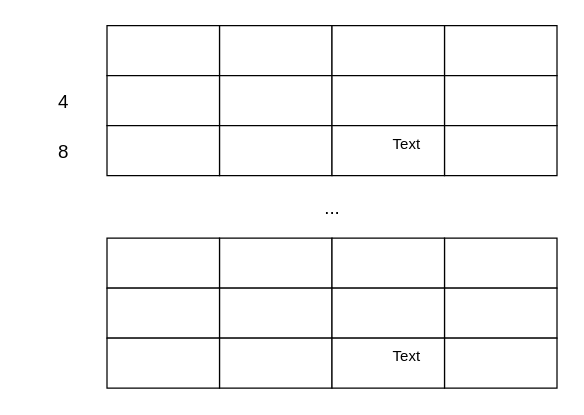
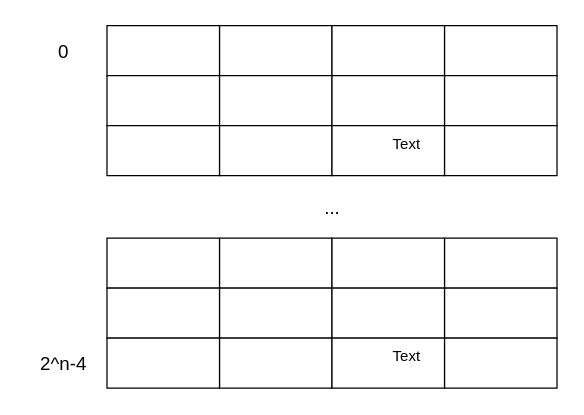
  <mxCell id="0" />
  <mxCell id="1" parent="0" />
  <mxCell id="2" value="" style="rounded=0;whiteSpace=wrap;html=1;" vertex="1" parent="1"><mxGeometry x="175" y="20" width="90" height="40" as="geometry" /></mxCell>
  <mxCell id="3" value="" style="rounded=0;whiteSpace=wrap;html=1;" vertex="1" parent="1"><mxGeometry x="85" y="20" width="90" height="40" as="geometry" /></mxCell>
  <mxCell id="4" value="" style="rounded=0;whiteSpace=wrap;html=1;" vertex="1" parent="1"><mxGeometry x="355" y="20" width="90" height="40" as="geometry" /></mxCell>
  <mxCell id="5" value="" style="rounded=0;whiteSpace=wrap;html=1;" vertex="1" parent="1"><mxGeometry x="265" y="20" width="90" height="40" as="geometry" /></mxCell>
  <mxCell id="6" value="" style="rounded=0;whiteSpace=wrap;html=1;" vertex="1" parent="1"><mxGeometry x="175" y="60" width="90" height="40" as="geometry" /></mxCell>
  <mxCell id="7" value="" style="rounded=0;whiteSpace=wrap;html=1;" vertex="1" parent="1"><mxGeometry x="85" y="60" width="90" height="40" as="geometry" /></mxCell>
  <mxCell id="8" value="" style="rounded=0;whiteSpace=wrap;html=1;" vertex="1" parent="1"><mxGeometry x="355" y="60" width="90" height="40" as="geometry" /></mxCell>
  <mxCell id="9" value="" style="rounded=0;whiteSpace=wrap;html=1;" vertex="1" parent="1"><mxGeometry x="265" y="60" width="90" height="40" as="geometry" /></mxCell>
  <mxCell id="10" value="" style="rounded=0;whiteSpace=wrap;html=1;" vertex="1" parent="1"><mxGeometry x="175" y="100" width="90" height="40" as="geometry" /></mxCell>
  <mxCell id="11" value="" style="rounded=0;whiteSpace=wrap;html=1;" vertex="1" parent="1"><mxGeometry x="85" y="100" width="90" height="40" as="geometry" /></mxCell>
  <mxCell id="12" value="" style="rounded=0;whiteSpace=wrap;html=1;" vertex="1" parent="1"><mxGeometry x="355" y="100" width="90" height="40" as="geometry" /></mxCell>
  <mxCell id="13" value="" style="rounded=0;whiteSpace=wrap;html=1;" vertex="1" parent="1"><mxGeometry x="265" y="100" width="90" height="40" as="geometry" /></mxCell>
  <mxCell id="14" value="Text" style="text;html=1;strokeColor=none;fillColor=none;align=center;verticalAlign=middle;whiteSpace=wrap;rounded=0;" vertex="1" parent="1"><mxGeometry x="295" y="100" width="60" height="30" as="geometry" /></mxCell>
  <mxCell id="15" value="..." style="text;html=1;align=center;verticalAlign=middle;resizable=0;points=[];autosize=1;strokeColor=none;fillColor=none;fontSize=15;" vertex="1" parent="1"><mxGeometry x="245" y="150" width="40" height="30" as="geometry" /></mxCell>
  <mxCell id="16" value="" style="rounded=0;whiteSpace=wrap;html=1;" vertex="1" parent="1"><mxGeometry x="175" y="190" width="90" height="40" as="geometry" /></mxCell>
  <mxCell id="17" value="" style="rounded=0;whiteSpace=wrap;html=1;" vertex="1" parent="1"><mxGeometry x="85" y="190" width="90" height="40" as="geometry" /></mxCell>
  <mxCell id="18" value="" style="rounded=0;whiteSpace=wrap;html=1;" vertex="1" parent="1"><mxGeometry x="355" y="190" width="90" height="40" as="geometry" /></mxCell>
  <mxCell id="19" value="" style="rounded=0;whiteSpace=wrap;html=1;" vertex="1" parent="1"><mxGeometry x="265" y="190" width="90" height="40" as="geometry" /></mxCell>
  <mxCell id="20" value="" style="rounded=0;whiteSpace=wrap;html=1;" vertex="1" parent="1"><mxGeometry x="175" y="230" width="90" height="40" as="geometry" /></mxCell>
  <mxCell id="21" value="" style="rounded=0;whiteSpace=wrap;html=1;" vertex="1" parent="1"><mxGeometry x="85" y="230" width="90" height="40" as="geometry" /></mxCell>
  <mxCell id="22" value="" style="rounded=0;whiteSpace=wrap;html=1;" vertex="1" parent="1"><mxGeometry x="355" y="230" width="90" height="40" as="geometry" /></mxCell>
  <mxCell id="23" value="" style="rounded=0;whiteSpace=wrap;html=1;" vertex="1" parent="1"><mxGeometry x="265" y="230" width="90" height="40" as="geometry" /></mxCell>
  <mxCell id="24" value="" style="rounded=0;whiteSpace=wrap;html=1;" vertex="1" parent="1"><mxGeometry x="175" y="270" width="90" height="40" as="geometry" /></mxCell>
  <mxCell id="25" value="" style="rounded=0;whiteSpace=wrap;html=1;" vertex="1" parent="1"><mxGeometry x="85" y="270" width="90" height="40" as="geometry" /></mxCell>
  <mxCell id="26" value="" style="rounded=0;whiteSpace=wrap;html=1;" vertex="1" parent="1"><mxGeometry x="355" y="270" width="90" height="40" as="geometry" /></mxCell>
  <mxCell id="27" value="" style="rounded=0;whiteSpace=wrap;html=1;" vertex="1" parent="1"><mxGeometry x="265" y="270" width="90" height="40" as="geometry" /></mxCell>
  <mxCell id="28" value="Text" style="text;html=1;strokeColor=none;fillColor=none;align=center;verticalAlign=middle;whiteSpace=wrap;rounded=0;" vertex="1" parent="1"><mxGeometry x="295" y="270" width="60" height="30" as="geometry" /></mxCell>
- <mxCell id="30" value="4" style="text;html=1;align=center;verticalAlign=middle;resizable=0;points=[];autosize=1;strokeColor=none;fillColor=none;fontSize=15;" vertex="1" parent="1"><mxGeometry x="35" y="65" width="30" height="30" as="geometry" /></mxCell>
- <mxCell id="31" value="8" style="text;html=1;align=center;verticalAlign=middle;resizable=0;points=[];autosize=1;strokeColor=none;fillColor=none;fontSize=15;" vertex="1" parent="1"><mxGeometry x="35" y="105" width="30" height="30" as="geometry" /></mxCell>
+ <mxCell id="29" value="0" style="text;html=1;align=center;verticalAlign=middle;resizable=0;points=[];autosize=1;strokeColor=none;fillColor=none;fontSize=15;" vertex="1" parent="1"><mxGeometry x="35" y="25" width="30" height="30" as="geometry" /></mxCell>
+ <mxCell id="32" value="2^n-4" style="text;html=1;align=center;verticalAlign=middle;resizable=0;points=[];autosize=1;strokeColor=none;fillColor=none;fontSize=15;" vertex="1" parent="1"><mxGeometry x="20" y="275" width="60" height="30" as="geometry" /></mxCell>
